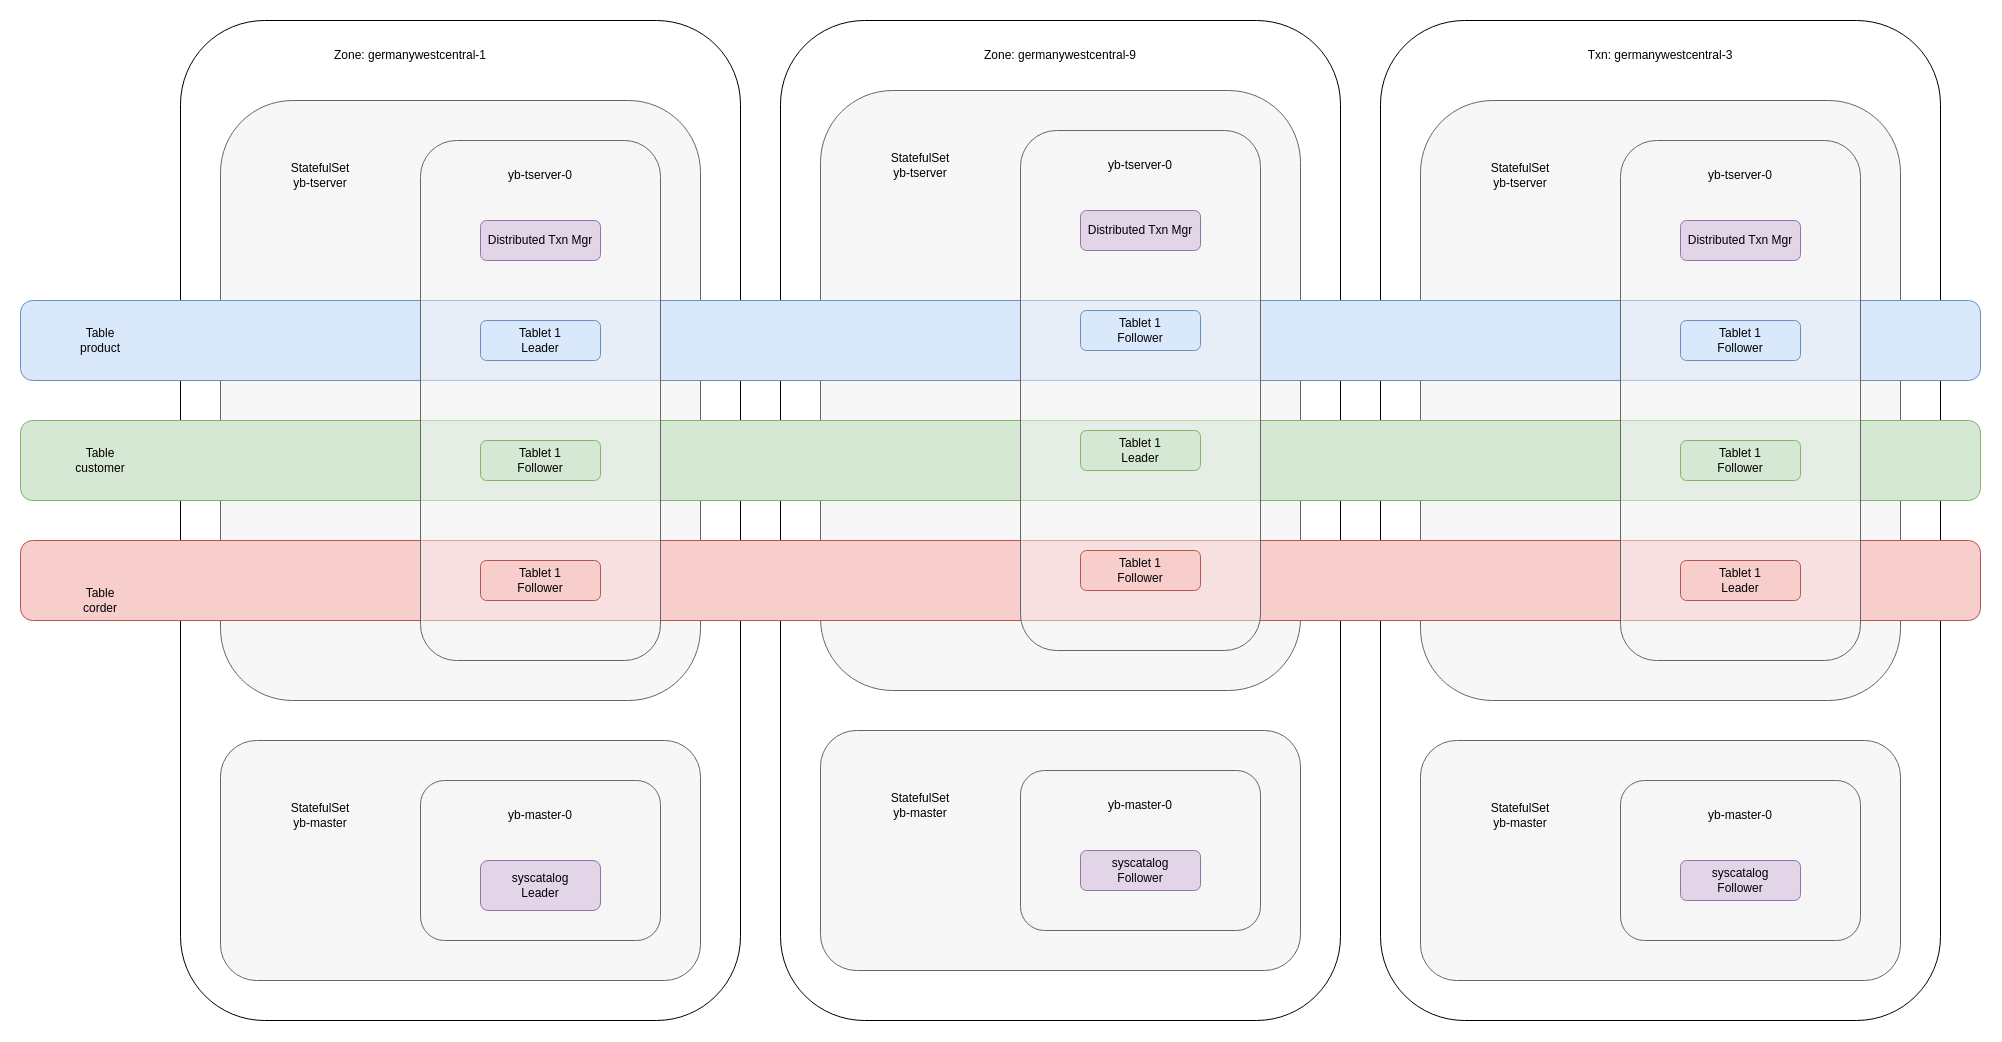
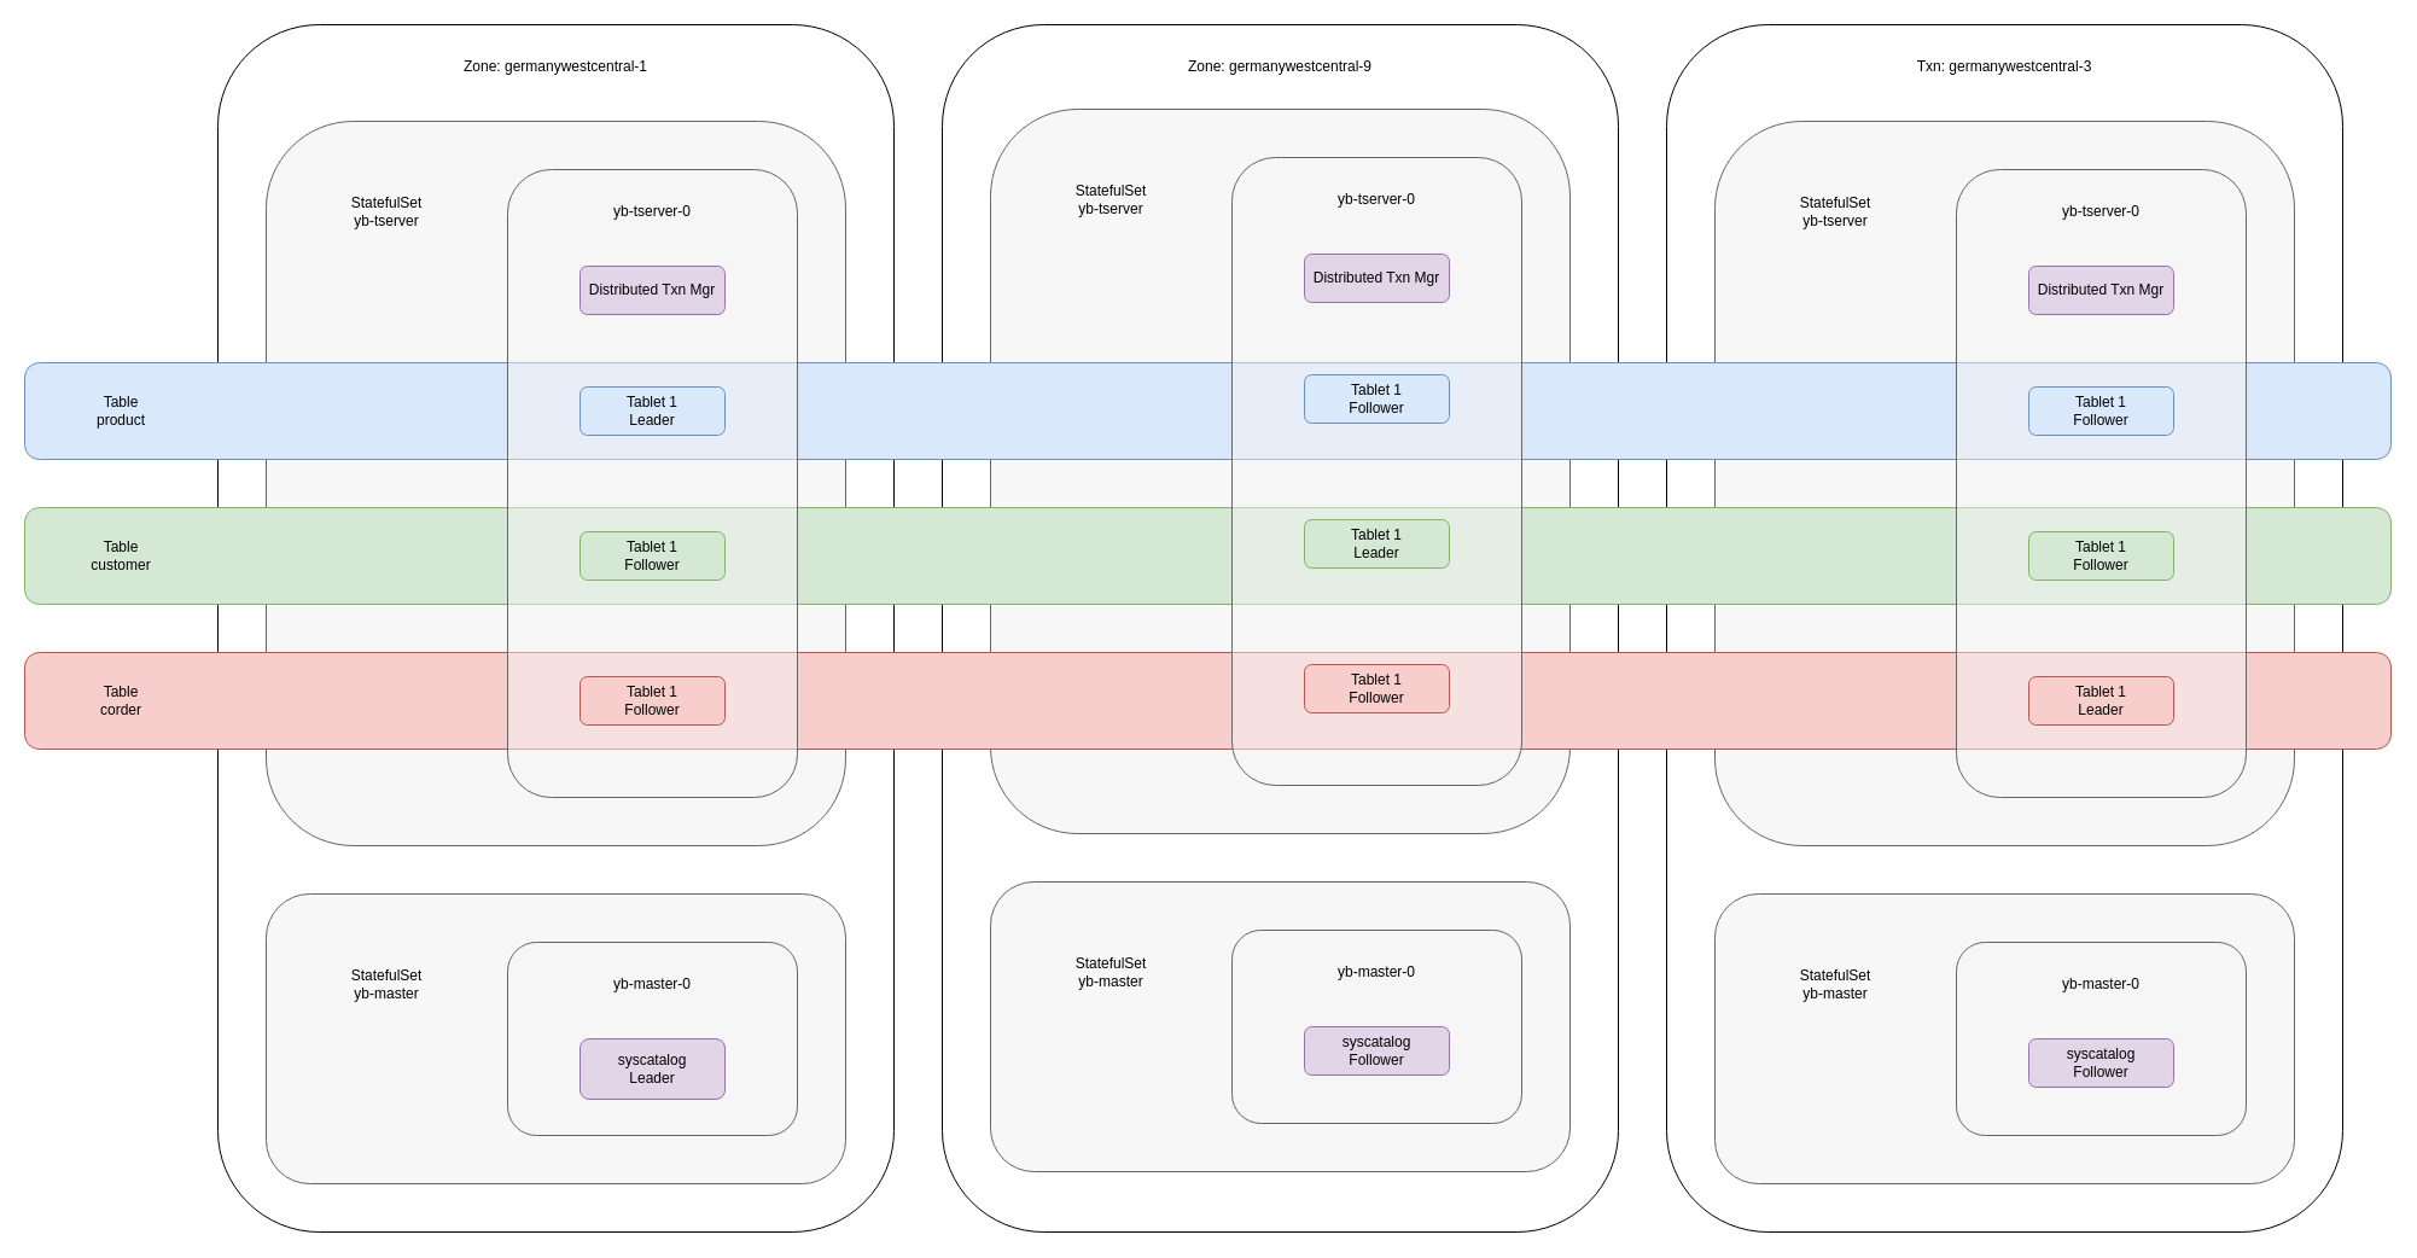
  <mxCell id="0" />
  <mxCell id="1" parent="0" />
  <mxCell id="2" value="" style="rounded=1;whiteSpace=wrap;html=1;" vertex="1" parent="1"><mxGeometry x="780" width="560" height="1000" as="geometry" y="20" /></mxCell>
  <mxCell id="3" value="" style="rounded=1;whiteSpace=wrap;html=1;" vertex="1" parent="1"><mxGeometry x="1380" width="560" height="1000" as="geometry" y="20" /></mxCell>
  <mxCell id="4" value="Txn: germanywestcentral-3" style="text;html=1;align=center;verticalAlign=middle;whiteSpace=wrap;rounded=0;" vertex="1" parent="1"><mxGeometry x="1560" y="40" width="200" height="30" as="geometry" /></mxCell>
  <mxCell id="5" value="" style="rounded=1;whiteSpace=wrap;html=1;" vertex="1" parent="1"><mxGeometry x="180" width="560" height="1000" as="geometry" y="20" /></mxCell>
  <mxCell id="6" value="" style="rounded=1;whiteSpace=wrap;html=1;fillOpacity=75;fillColor=#f5f5f5;fontColor=#333333;strokeColor=#666666;" vertex="1" parent="1"><mxGeometry x="1420" y="100" width="480" height="600" as="geometry" /></mxCell>
  <mxCell id="7" value="" style="rounded=1;whiteSpace=wrap;html=1;fillOpacity=75;fillColor=#f5f5f5;fontColor=#333333;strokeColor=#666666;" vertex="1" parent="1"><mxGeometry x="820" y="90" width="480" height="600" as="geometry" /></mxCell>
  <mxCell id="8" value="" style="rounded=1;whiteSpace=wrap;html=1;fillOpacity=75;fillColor=#f5f5f5;fontColor=#333333;strokeColor=#666666;" parent="1" vertex="1"><mxGeometry y="740" width="480" height="240" as="geometry" x="220" /></mxCell>
  <mxCell id="9" value="" style="rounded=1;whiteSpace=wrap;html=1;fillOpacity=75;fillColor=#f5f5f5;fontColor=#333333;strokeColor=#666666;" parent="1" vertex="1"><mxGeometry y="100" width="480" height="600" as="geometry" x="220" /></mxCell>
  <mxCell id="10" value="" style="rounded=1;whiteSpace=wrap;html=1;fillColor=#f8cecc;strokeColor=#b85450;" parent="1" vertex="1"><mxGeometry x="20" y="540" width="1960" height="80" as="geometry" /></mxCell>
  <mxCell id="11" value="" style="rounded=1;whiteSpace=wrap;html=1;fillColor=#d5e8d4;strokeColor=#82b366;" parent="1" vertex="1"><mxGeometry x="20" y="420" width="1960" height="80" as="geometry" /></mxCell>
  <mxCell id="12" value="" style="rounded=1;whiteSpace=wrap;html=1;fillColor=#dae8fc;strokeColor=#6c8ebf;" parent="1" vertex="1"><mxGeometry x="20" y="300" width="1960" height="80" as="geometry" /></mxCell>
  <mxCell id="13" value="" style="rounded=1;whiteSpace=wrap;html=1;fillColor=#f5f5f5;fontColor=#333333;strokeColor=#666666;fillOpacity=50;" parent="1" vertex="1"><mxGeometry x="420" y="140" width="240" height="520" as="geometry" /></mxCell>
  <mxCell id="14" value="Tablet 1&lt;div&gt;Leader&lt;/div&gt;" style="rounded=1;whiteSpace=wrap;html=1;fillColor=#dae8fc;strokeColor=#6c8ebf;" parent="1" vertex="1"><mxGeometry x="480" y="320" width="120" height="40" as="geometry" /></mxCell>
  <mxCell id="15" value="Table&lt;div&gt;product&lt;/div&gt;" style="text;html=1;align=center;verticalAlign=middle;whiteSpace=wrap;rounded=0;" parent="1" vertex="1"><mxGeometry x="70" y="325" width="60" height="30" as="geometry" /></mxCell>
  <mxCell id="16" value="Table&lt;div&gt;customer&lt;/div&gt;" style="text;html=1;align=center;verticalAlign=middle;whiteSpace=wrap;rounded=0;" parent="1" vertex="1"><mxGeometry x="70" y="445" width="60" height="30" as="geometry" /></mxCell>
- <mxCell id="17" value="Table&lt;div&gt;corder&lt;/div&gt;" style="text;html=1;align=center;verticalAlign=middle;whiteSpace=wrap;rounded=0;" parent="1" vertex="1"><mxGeometry x="70" y="585" width="60" height="30" as="geometry" /></mxCell>
+ <mxCell id="17" value="Table&lt;div&gt;corder&lt;/div&gt;" style="text;html=1;align=center;verticalAlign=middle;whiteSpace=wrap;rounded=0;" parent="1" vertex="1"><mxGeometry x="70" y="565" width="60" height="30" as="geometry" /></mxCell>
  <mxCell id="18" value="Tablet 1&lt;div&gt;Follower&lt;/div&gt;" style="rounded=1;whiteSpace=wrap;html=1;fillColor=#f8cecc;strokeColor=#b85450;" parent="1" vertex="1"><mxGeometry x="480" y="560" width="120" height="40" as="geometry" /></mxCell>
  <mxCell id="19" value="Tablet 1&lt;div&gt;Follower&lt;/div&gt;" style="rounded=1;whiteSpace=wrap;html=1;fillColor=#d5e8d4;strokeColor=#82b366;" parent="1" vertex="1"><mxGeometry x="480" y="440" width="120" height="40" as="geometry" /></mxCell>
  <mxCell id="20" value="yb-tserver-0" style="text;html=1;align=center;verticalAlign=middle;whiteSpace=wrap;rounded=0;" parent="1" vertex="1"><mxGeometry x="495" y="160" width="90" height="30" as="geometry" /></mxCell>
  <mxCell id="21" value="Distributed Txn Mgr" style="rounded=1;whiteSpace=wrap;html=1;fillColor=#e1d5e7;strokeColor=#9673a6;" parent="1" vertex="1"><mxGeometry x="480" y="220" width="120" height="40" as="geometry" /></mxCell>
  <mxCell id="22" value="" style="rounded=1;whiteSpace=wrap;html=1;fillColor=#f5f5f5;fontColor=#333333;strokeColor=#666666;fillOpacity=50;" parent="1" vertex="1"><mxGeometry x="420" y="780" width="240" height="160" as="geometry" /></mxCell>
  <mxCell id="23" value="yb-master-0" style="text;html=1;align=center;verticalAlign=middle;whiteSpace=wrap;rounded=0;" parent="1" vertex="1"><mxGeometry x="495" y="800" width="90" height="30" as="geometry" /></mxCell>
  <mxCell id="24" value="syscatalog&lt;div&gt;Leader&lt;/div&gt;" style="rounded=1;whiteSpace=wrap;html=1;fillColor=#e1d5e7;strokeColor=#9673a6;" parent="1" vertex="1"><mxGeometry x="480" y="860" width="120" height="50" as="geometry" /></mxCell>
  <mxCell id="25" value="StatefulSet&lt;div&gt;yb-tserver&lt;/div&gt;" style="text;html=1;align=center;verticalAlign=middle;whiteSpace=wrap;rounded=0;" parent="1" vertex="1"><mxGeometry x="290" y="160" width="60" height="30" as="geometry" /></mxCell>
  <mxCell id="26" value="StatefulSet&lt;div&gt;yb-master&lt;/div&gt;" style="text;html=1;align=center;verticalAlign=middle;whiteSpace=wrap;rounded=0;" parent="1" vertex="1"><mxGeometry x="290" y="800" width="60" height="30" as="geometry" /></mxCell>
  <mxCell id="27" value="" style="rounded=1;whiteSpace=wrap;html=1;fillOpacity=75;fillColor=#f5f5f5;fontColor=#333333;strokeColor=#666666;" vertex="1" parent="1"><mxGeometry x="820" y="730" width="480" height="240" as="geometry" /></mxCell>
  <mxCell id="28" value="" style="rounded=1;whiteSpace=wrap;html=1;fillColor=#f5f5f5;fontColor=#333333;strokeColor=#666666;fillOpacity=50;" vertex="1" parent="1"><mxGeometry x="1020" y="130" width="240" height="520" as="geometry" /></mxCell>
  <mxCell id="29" value="Tablet 1&lt;div&gt;Follower&lt;/div&gt;" style="rounded=1;whiteSpace=wrap;html=1;fillColor=#dae8fc;strokeColor=#6c8ebf;" vertex="1" parent="1"><mxGeometry x="1080" y="310" width="120" height="40" as="geometry" /></mxCell>
  <mxCell id="30" value="Tablet 1&lt;div&gt;Follower&lt;/div&gt;" style="rounded=1;whiteSpace=wrap;html=1;fillColor=#f8cecc;strokeColor=#b85450;" vertex="1" parent="1"><mxGeometry x="1080" y="550" width="120" height="40" as="geometry" /></mxCell>
  <mxCell id="31" value="Tablet 1&lt;div&gt;Leader&lt;/div&gt;" style="rounded=1;whiteSpace=wrap;html=1;fillColor=#d5e8d4;strokeColor=#82b366;" vertex="1" parent="1"><mxGeometry x="1080" y="430" width="120" height="40" as="geometry" /></mxCell>
  <mxCell id="32" value="yb-tserver-0" style="text;html=1;align=center;verticalAlign=middle;whiteSpace=wrap;rounded=0;" vertex="1" parent="1"><mxGeometry x="1095" y="150" width="90" height="30" as="geometry" /></mxCell>
  <mxCell id="33" value="Distributed Txn Mgr" style="rounded=1;whiteSpace=wrap;html=1;fillColor=#e1d5e7;strokeColor=#9673a6;" vertex="1" parent="1"><mxGeometry x="1080" y="210" width="120" height="40" as="geometry" /></mxCell>
  <mxCell id="34" value="" style="rounded=1;whiteSpace=wrap;html=1;fillColor=#f5f5f5;fontColor=#333333;strokeColor=#666666;fillOpacity=50;" vertex="1" parent="1"><mxGeometry x="1020" y="770" width="240" height="160" as="geometry" /></mxCell>
  <mxCell id="35" value="yb-master-0" style="text;html=1;align=center;verticalAlign=middle;whiteSpace=wrap;rounded=0;" vertex="1" parent="1"><mxGeometry x="1095" y="790" width="90" height="30" as="geometry" /></mxCell>
  <mxCell id="36" value="syscatalog&lt;div&gt;Follower&lt;/div&gt;" style="rounded=1;whiteSpace=wrap;html=1;fillColor=#e1d5e7;strokeColor=#9673a6;" vertex="1" parent="1"><mxGeometry x="1080" y="850" width="120" height="40" as="geometry" /></mxCell>
  <mxCell id="37" value="StatefulSet&lt;div&gt;yb-tserver&lt;/div&gt;" style="text;html=1;align=center;verticalAlign=middle;whiteSpace=wrap;rounded=0;" vertex="1" parent="1"><mxGeometry x="890" y="150" width="60" height="30" as="geometry" /></mxCell>
  <mxCell id="38" value="StatefulSet&lt;div&gt;yb-master&lt;/div&gt;" style="text;html=1;align=center;verticalAlign=middle;whiteSpace=wrap;rounded=0;" vertex="1" parent="1"><mxGeometry x="890" y="790" width="60" height="30" as="geometry" /></mxCell>
  <mxCell id="39" value="" style="rounded=1;whiteSpace=wrap;html=1;fillOpacity=75;fillColor=#f5f5f5;fontColor=#333333;strokeColor=#666666;" vertex="1" parent="1"><mxGeometry x="1420" y="740" width="480" height="240" as="geometry" /></mxCell>
  <mxCell id="40" value="" style="rounded=1;whiteSpace=wrap;html=1;fillColor=#f5f5f5;fontColor=#333333;strokeColor=#666666;fillOpacity=50;" vertex="1" parent="1"><mxGeometry x="1620" y="140" width="240" height="520" as="geometry" /></mxCell>
  <mxCell id="41" value="Tablet 1&lt;div&gt;Follower&lt;/div&gt;" style="rounded=1;whiteSpace=wrap;html=1;fillColor=#dae8fc;strokeColor=#6c8ebf;" vertex="1" parent="1"><mxGeometry x="1680" y="320" width="120" height="40" as="geometry" /></mxCell>
  <mxCell id="42" value="Tablet 1&lt;div&gt;Leader&lt;/div&gt;" style="rounded=1;whiteSpace=wrap;html=1;fillColor=#f8cecc;strokeColor=#b85450;" vertex="1" parent="1"><mxGeometry x="1680" y="560" width="120" height="40" as="geometry" /></mxCell>
  <mxCell id="43" value="Tablet 1&lt;div&gt;Follower&lt;/div&gt;" style="rounded=1;whiteSpace=wrap;html=1;fillColor=#d5e8d4;strokeColor=#82b366;" vertex="1" parent="1"><mxGeometry x="1680" y="440" width="120" height="40" as="geometry" /></mxCell>
  <mxCell id="44" value="yb-tserver-0" style="text;html=1;align=center;verticalAlign=middle;whiteSpace=wrap;rounded=0;" vertex="1" parent="1"><mxGeometry x="1695" y="160" width="90" height="30" as="geometry" /></mxCell>
  <mxCell id="45" value="Distributed Txn Mgr" style="rounded=1;whiteSpace=wrap;html=1;fillColor=#e1d5e7;strokeColor=#9673a6;" vertex="1" parent="1"><mxGeometry x="1680" y="220" width="120" height="40" as="geometry" /></mxCell>
  <mxCell id="46" value="" style="rounded=1;whiteSpace=wrap;html=1;fillColor=#f5f5f5;fontColor=#333333;strokeColor=#666666;fillOpacity=50;" vertex="1" parent="1"><mxGeometry x="1620" y="780" width="240" height="160" as="geometry" /></mxCell>
  <mxCell id="47" value="yb-master-0" style="text;html=1;align=center;verticalAlign=middle;whiteSpace=wrap;rounded=0;" vertex="1" parent="1"><mxGeometry x="1695" y="800" width="90" height="30" as="geometry" /></mxCell>
  <mxCell id="48" value="syscatalog&lt;div&gt;Follower&lt;/div&gt;" style="rounded=1;whiteSpace=wrap;html=1;fillColor=#e1d5e7;strokeColor=#9673a6;" vertex="1" parent="1"><mxGeometry x="1680" y="860" width="120" height="40" as="geometry" /></mxCell>
  <mxCell id="49" value="StatefulSet&lt;div&gt;yb-tserver&lt;/div&gt;" style="text;html=1;align=center;verticalAlign=middle;whiteSpace=wrap;rounded=0;" vertex="1" parent="1"><mxGeometry x="1490" y="160" width="60" height="30" as="geometry" /></mxCell>
  <mxCell id="50" value="StatefulSet&lt;div&gt;yb-master&lt;/div&gt;" style="text;html=1;align=center;verticalAlign=middle;whiteSpace=wrap;rounded=0;" vertex="1" parent="1"><mxGeometry x="1490" y="800" width="60" height="30" as="geometry" /></mxCell>
- <mxCell id="51" value="Zone: germanywestcentral-1" style="text;html=1;align=center;verticalAlign=middle;whiteSpace=wrap;rounded=0;" vertex="1" parent="1"><mxGeometry x="310" y="40" width="200" height="30" as="geometry" /></mxCell>
+ <mxCell id="51" value="Zone: germanywestcentral-1" style="text;html=1;align=center;verticalAlign=middle;whiteSpace=wrap;rounded=0;" vertex="1" parent="1"><mxGeometry x="360" y="40" width="200" height="30" as="geometry" /></mxCell>
  <mxCell id="52" value="Zone: germanywestcentral-9" style="text;html=1;align=center;verticalAlign=middle;whiteSpace=wrap;rounded=0;" vertex="1" parent="1"><mxGeometry x="960" y="40" width="200" height="30" as="geometry" /></mxCell>
